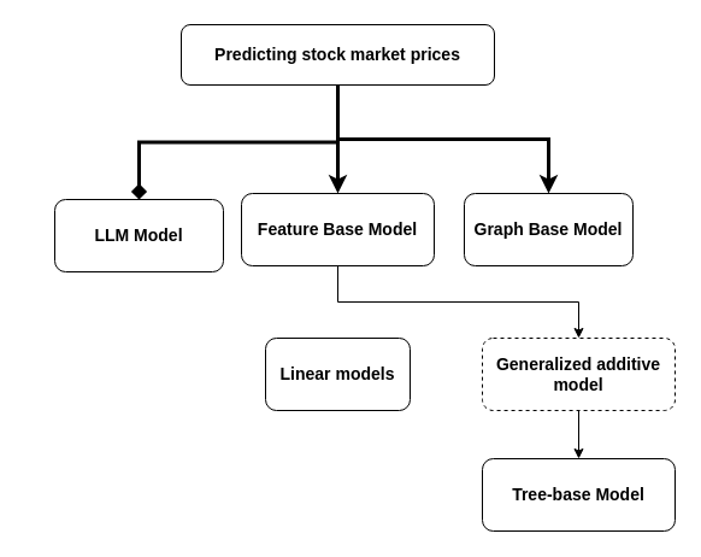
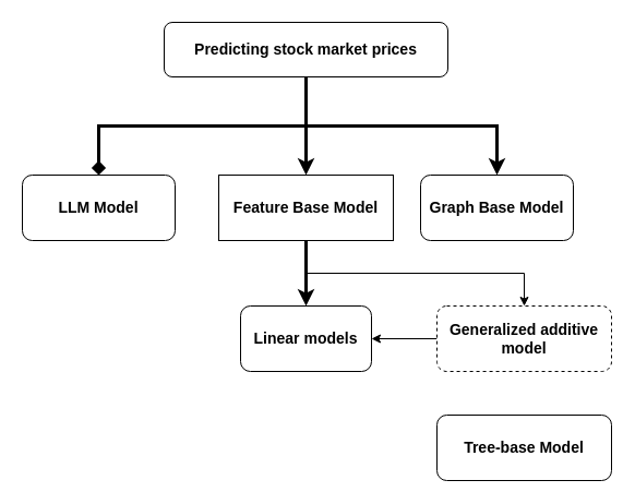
  <mxCell id="0" />
  <mxCell id="1" parent="0" />
  <mxCell id="2" style="edgeStyle=orthogonalEdgeStyle;rounded=0;orthogonalLoop=1;jettySize=auto;html=1;exitX=0.5;exitY=1;exitDx=0;exitDy=0;entryX=0.5;entryY=0;entryDx=0;entryDy=0;strokeWidth=3;" edge="1" parent="1" source="5" target="8"><mxGeometry relative="1" as="geometry" /></mxCell>
  <mxCell id="3" style="edgeStyle=orthogonalEdgeStyle;rounded=0;orthogonalLoop=1;jettySize=auto;html=1;entryX=0.5;entryY=0;entryDx=0;entryDy=0;strokeWidth=3;" edge="1" parent="1" source="5" target="9"><mxGeometry relative="1" as="geometry" /></mxCell>
  <mxCell id="4" style="edgeStyle=orthogonalEdgeStyle;rounded=0;orthogonalLoop=1;jettySize=auto;html=1;exitX=0.5;exitY=1;exitDx=0;exitDy=0;entryX=0.5;entryY=0;entryDx=0;entryDy=0;strokeWidth=3;endArrow=diamond;" edge="1" parent="1" source="5" target="10"><mxGeometry relative="1" as="geometry" /></mxCell>
  <mxCell id="5" value="&lt;font style=&quot;font-size: 14px;&quot;&gt;&lt;b&gt;Predicting stock market prices&lt;/b&gt;&lt;/font&gt;" style="rounded=1;whiteSpace=wrap;html=1;" vertex="1" parent="1"><mxGeometry x="150" y="20" width="260" height="50" as="geometry" /></mxCell>
+ <mxCell id="6" style="edgeStyle=orthogonalEdgeStyle;rounded=0;orthogonalLoop=1;jettySize=auto;html=1;entryX=0.5;entryY=0;entryDx=0;entryDy=0;strokeWidth=3;" edge="1" parent="1" source="8" target="11"><mxGeometry relative="1" as="geometry" /></mxCell>
  <mxCell id="7" style="edgeStyle=orthogonalEdgeStyle;rounded=0;orthogonalLoop=1;jettySize=auto;html=1;entryX=0.5;entryY=0;entryDx=0;entryDy=0;" edge="1" parent="1" source="8" target="13"><mxGeometry relative="1" as="geometry"><Array as="points"><mxPoint x="280" y="250" /><mxPoint x="480" y="250" /></Array></mxGeometry></mxCell>
- <mxCell id="8" value="&lt;b&gt;&lt;font style=&quot;font-size: 14px;&quot;&gt;Feature Base Model&lt;/font&gt;&lt;/b&gt;" style="rounded=1;whiteSpace=wrap;html=1;" vertex="1" parent="1"><mxGeometry x="200" y="160" width="160" height="60" as="geometry" /></mxCell>
+ <mxCell id="8" value="&lt;b&gt;&lt;font style=&quot;font-size: 14px;&quot;&gt;Feature Base Model&lt;/font&gt;&lt;/b&gt;" style="whiteSpace=wrap;html=1;rounded=0;" vertex="1" parent="1"><mxGeometry x="200" y="160" width="160" height="60" as="geometry" /></mxCell>
  <mxCell id="9" value="&lt;font style=&quot;font-size: 14px;&quot;&gt;&lt;b&gt;Graph Base Model&lt;/b&gt;&lt;/font&gt;" style="rounded=1;whiteSpace=wrap;html=1;" vertex="1" parent="1"><mxGeometry x="385" y="160" width="140" height="60" as="geometry" /></mxCell>
- <mxCell id="10" value="&lt;font style=&quot;font-size: 14px;&quot;&gt;&lt;b&gt;LLM Model&lt;/b&gt;&lt;/font&gt;" style="rounded=1;whiteSpace=wrap;html=1;" vertex="1" parent="1"><mxGeometry x="45" y="165" width="140" height="60" as="geometry" /></mxCell>
+ <mxCell id="10" value="&lt;font style=&quot;font-size: 14px;&quot;&gt;&lt;b&gt;LLM Model&lt;/b&gt;&lt;/font&gt;" style="rounded=1;whiteSpace=wrap;html=1;" vertex="1" parent="1"><mxGeometry x="20" y="160" width="140" height="60" as="geometry" /></mxCell>
  <mxCell id="11" value="&lt;font style=&quot;font-size: 14px;&quot;&gt;&lt;b&gt;Linear models&lt;/b&gt;&lt;/font&gt;" style="rounded=1;whiteSpace=wrap;html=1;" vertex="1" parent="1"><mxGeometry x="220" y="280" width="120" height="60" as="geometry" /></mxCell>
- <mxCell id="12" style="edgeStyle=orthogonalEdgeStyle;rounded=0;orthogonalLoop=1;jettySize=auto;html=1;" edge="1" parent="1" source="13" target="14"><mxGeometry relative="1" as="geometry" /></mxCell>
+ <mxCell id="12" style="edgeStyle=orthogonalEdgeStyle;rounded=0;orthogonalLoop=1;jettySize=auto;html=1;" edge="1" parent="1" source="13" target="11"><mxGeometry relative="1" as="geometry" /></mxCell>
  <mxCell id="13" value="&lt;font style=&quot;font-size: 14px;&quot;&gt;&lt;b&gt;Generalized additive model&lt;/b&gt;&lt;/font&gt;" style="rounded=1;whiteSpace=wrap;html=1;dashed=1;" vertex="1" parent="1"><mxGeometry x="400" y="280" width="160" height="60" as="geometry" /></mxCell>
  <mxCell id="14" value="&lt;span style=&quot;font-size: 14px;&quot;&gt;&lt;b&gt;Tree-base Model&lt;/b&gt;&lt;/span&gt;" style="rounded=1;whiteSpace=wrap;html=1;" vertex="1" parent="1"><mxGeometry x="400" y="380" width="160" height="60" as="geometry" /></mxCell>
